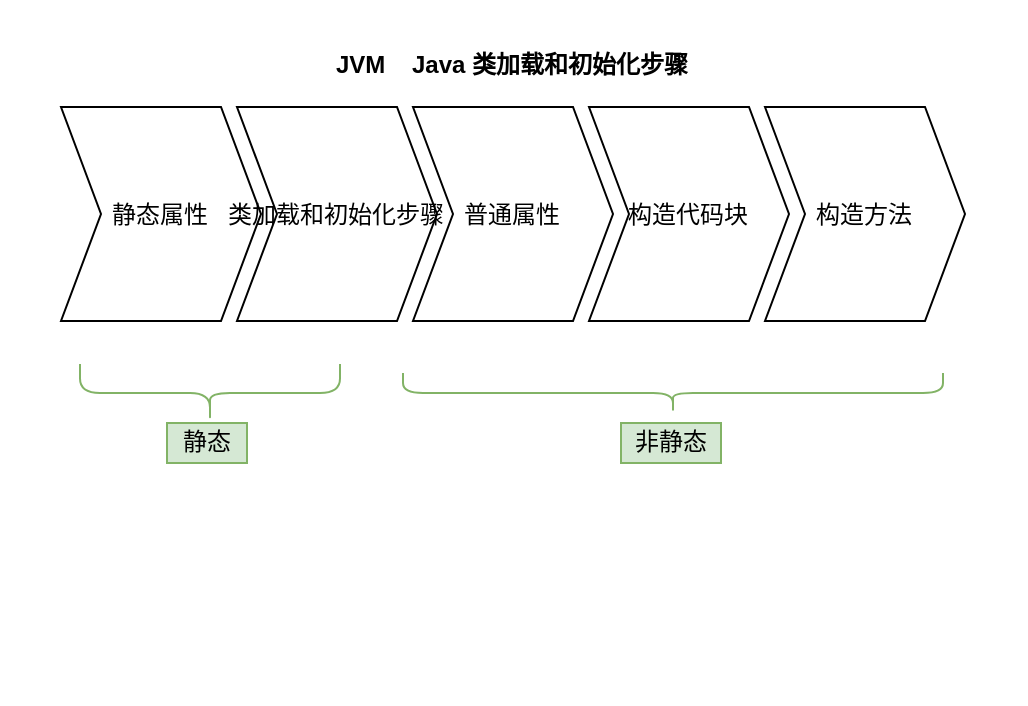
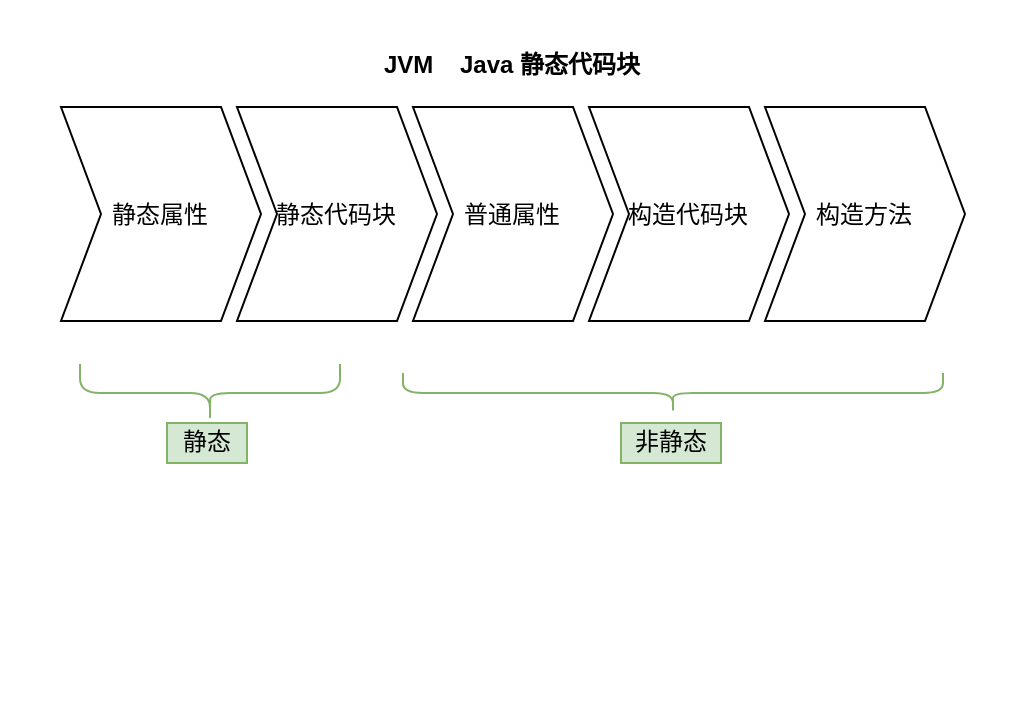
  <mxCell id="0" />
  <mxCell id="1" parent="0" />
- <mxCell id="2" value="JVM    Java 类加载和初始化步骤" style="swimlane;childLayout=stackLayout;horizontal=1;fillColor=none;horizontalStack=1;resizeParent=1;resizeParentMax=0;resizeLast=0;collapsible=0;strokeColor=none;stackBorder=10;stackSpacing=-12;resizable=1;align=center;points=[];fontColor=#000000;" vertex="1" parent="1"><mxGeometry x="20" y="20" width="472" height="150" as="geometry" /></mxCell>
+ <mxCell id="2" value="JVM    Java 静态代码块" style="swimlane;childLayout=stackLayout;horizontal=1;fillColor=none;horizontalStack=1;resizeParent=1;resizeParentMax=0;resizeLast=0;collapsible=0;strokeColor=none;stackBorder=10;stackSpacing=-12;resizable=1;align=center;points=[];fontColor=#000000;" vertex="1" parent="1"><mxGeometry x="20" y="20" width="472" height="150" as="geometry" /></mxCell>
  <mxCell id="3" value="静态属性" style="shape=step;perimeter=stepPerimeter;fixedSize=1;points=[];" vertex="1" parent="2"><mxGeometry x="10" y="33" width="100" height="107" as="geometry" /></mxCell>
- <mxCell id="4" value="类加载和初始化步骤" style="shape=step;perimeter=stepPerimeter;fixedSize=1;points=[];" vertex="1" parent="2"><mxGeometry x="98" y="33" width="100" height="107" as="geometry" /></mxCell>
+ <mxCell id="4" value="静态代码块" style="shape=step;perimeter=stepPerimeter;fixedSize=1;points=[];" vertex="1" parent="2"><mxGeometry x="98" y="33" width="100" height="107" as="geometry" /></mxCell>
  <mxCell id="5" value="普通属性" style="shape=step;perimeter=stepPerimeter;fixedSize=1;points=[];" vertex="1" parent="2"><mxGeometry x="186" y="33" width="100" height="107" as="geometry" /></mxCell>
  <mxCell id="6" value="构造代码块" style="shape=step;perimeter=stepPerimeter;fixedSize=1;points=[];" vertex="1" parent="2"><mxGeometry x="274" y="33" width="100" height="107" as="geometry" /></mxCell>
  <mxCell id="7" value="构造方法" style="shape=step;perimeter=stepPerimeter;fixedSize=1;points=[];" vertex="1" parent="2"><mxGeometry x="362" y="33" width="100" height="107" as="geometry" /></mxCell>
  <mxCell id="8" value="" style="shape=curlyBracket;whiteSpace=wrap;html=1;rounded=1;rotation=-90;fillColor=#d5e8d4;strokeColor=#82b366;" vertex="1" parent="1"><mxGeometry x="90" y="131" width="29" height="130" as="geometry" /></mxCell>
  <mxCell id="9" value="静态" style="text;html=1;resizable=0;points=[];autosize=1;align=center;verticalAlign=top;spacingTop=-4;fillColor=#d5e8d4;strokeColor=#82b366;" vertex="1" parent="1"><mxGeometry x="83" y="211" width="40" height="20" as="geometry" /></mxCell>
  <mxCell id="10" value="" style="shape=curlyBracket;whiteSpace=wrap;html=1;rounded=1;rotation=-90;fillColor=#d5e8d4;strokeColor=#82b366;" vertex="1" parent="1"><mxGeometry x="326" y="61" width="20" height="270" as="geometry" /></mxCell>
  <mxCell id="11" value="非静态" style="text;html=1;resizable=0;points=[];autosize=1;align=center;verticalAlign=top;spacingTop=-4;fillColor=#d5e8d4;strokeColor=#82b366;" vertex="1" parent="1"><mxGeometry x="310" y="211" width="50" height="20" as="geometry" /></mxCell>
